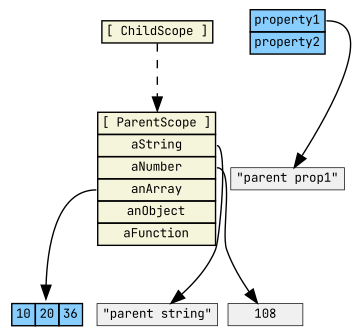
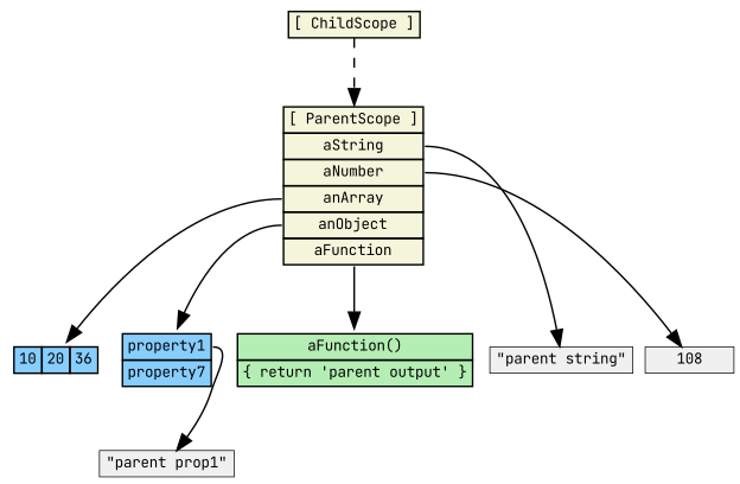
  digraph {
    fontname="JetBrains Mono"
    nodesep=0.1
    rankdir=TB
    node [fontname="JetBrains Mono" fontsize=9 margin="0.05, 0.04" penwidth=0.5 shape=plaintext]
    edge [fontname="JetBrains Mono"]
    n1 [height=0.2 label=<<table bgcolor="beige" border="0" cellborder="1" cellpadding="2" cellspacing="0">   <tr><td port="proto">[ ParentScope ]</td></tr>   <tr><td port="aString">aString</td></tr>   <tr><td port="aNumber">aNumber</td></tr>   <tr><td port="anArray">anArray</td></tr>   <tr><td port="anObject">anObject</td></tr>   <tr><td port="aFunction">aFunction</td></tr></table>>]
    n2 [height=0.2 label=<<table bgcolor="skyblue1" border="0" cellborder="1" cellpadding="2" cellspacing="0">   <tr><td port="index0">10</td><td>20</td><td>36</td></tr></table>>]
-   n3 [height=0.2 label=<<table bgcolor="skyblue1" border="0" cellborder="1" cellpadding="2" cellspacing="0">   <tr><td port="prop1">property1</td></tr>   <tr><td port="prop2">property2</td></tr></table>>]
+   n3 [height=0.2 label=<<table bgcolor="skyblue1" border="0" cellborder="1" cellpadding="2" cellspacing="0">   <tr><td port="prop1">property1</td></tr>   <tr><td port="prop2">property7</td></tr></table>>]
+   n4 [height=0.2 label=<<table bgcolor="darkseagreen2" border="0" cellborder="1" cellpadding="2" cellspacing="0">   <tr><td>aFunction()</td></tr>   <tr><td>{ return 'parent output' }</td></tr></table>>]
    n5 [fillcolor=gray94 height=0.2 label="\"parent string\"" shape=box style=filled]
    n6 [fillcolor=gray94 height=0.2 label=108 shape=box style=filled]
    n7 [fillcolor=gray94 height=0.2 label="\"parent prop1\"" shape=box style=filled]
    n8 [height=0.2 label=<<table bgcolor="beige" border="0" cellborder="1" cellpadding="2" cellspacing="0">   <tr><td port="proto">[ ChildScope ]</td></tr></table>>]
    n1 -> n2 [tailport=anArray]
+   n1 -> n3 [tailport=anObject]
+   n1 -> n4 [tailport=aFunction]
    n1 -> n5 [tailport=aString]
    n1 -> n6 [tailport=aNumber]
    n3 -> n7 [tailport=prop1]
    n8 -> n1 [headport=proto style=dashed tailport=proto]
  }
